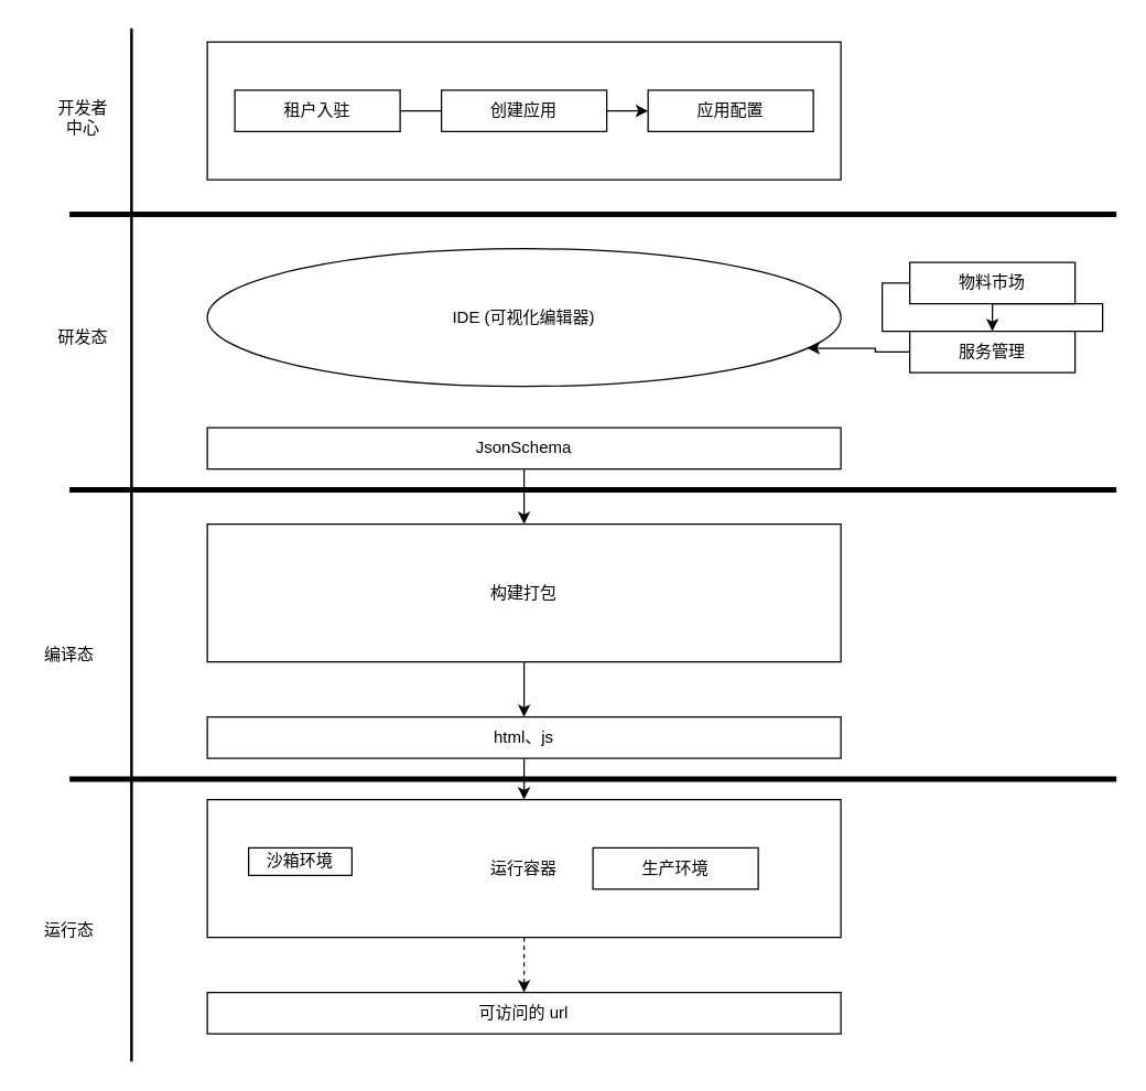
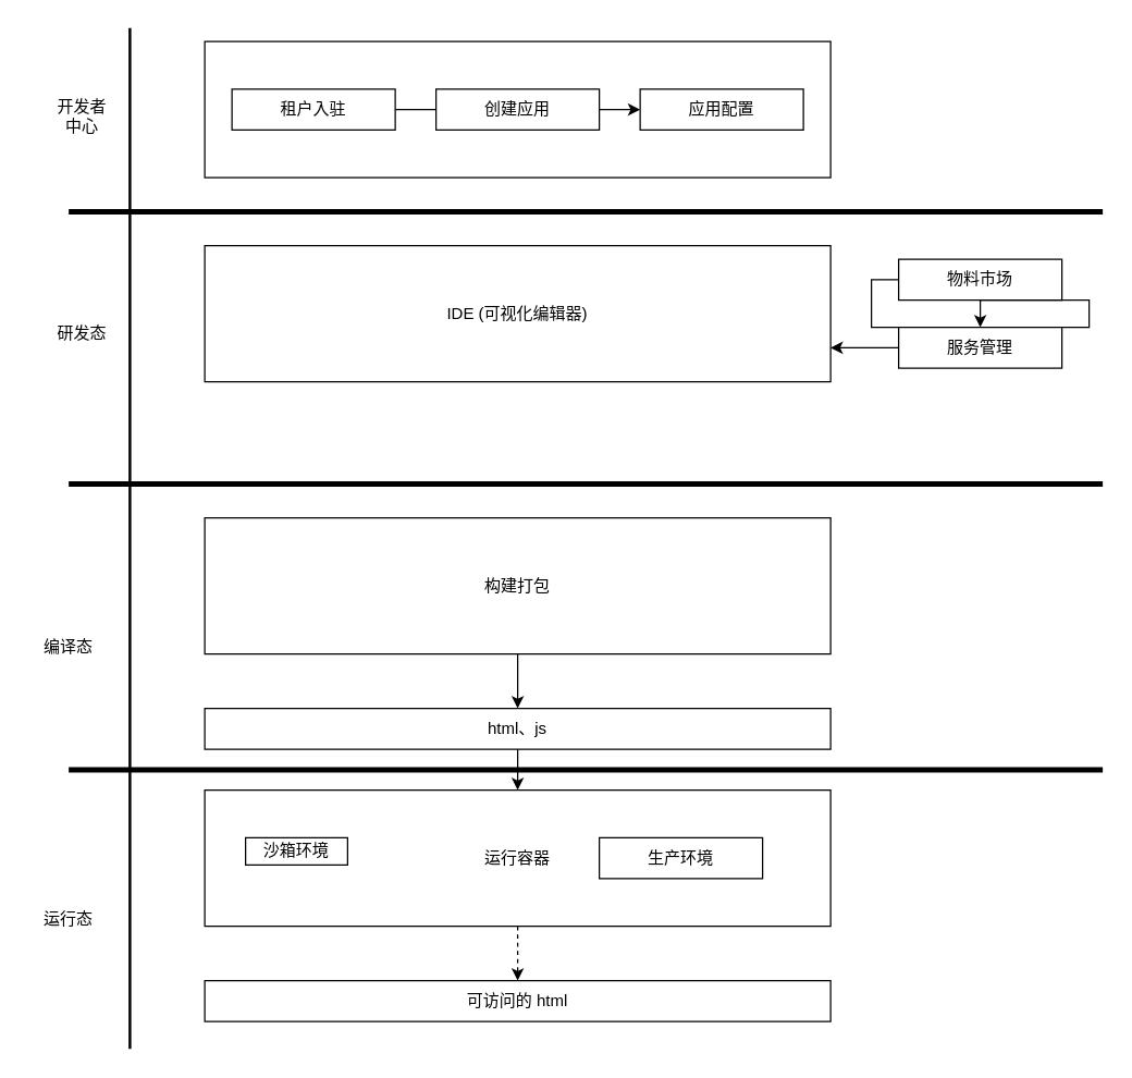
  <mxCell id="0" />
  <mxCell id="1" parent="0" />
  <mxCell id="2" value="" style="line;strokeWidth=2;direction=south;html=1;" vertex="1" parent="1"><mxGeometry x="90" y="20" width="10" height="750" as="geometry" /></mxCell>
  <mxCell id="3" value="" style="line;strokeWidth=4;html=1;perimeter=backbonePerimeter;points=[];outlineConnect=0;" vertex="1" parent="1"><mxGeometry x="50" y="350" width="760" height="10" as="geometry" /></mxCell>
  <mxCell id="4" value="" style="line;strokeWidth=4;html=1;perimeter=backbonePerimeter;points=[];outlineConnect=0;" vertex="1" parent="1"><mxGeometry x="50" y="560" width="760" height="10" as="geometry" /></mxCell>
  <mxCell id="5" value="研发态" style="text;html=1;strokeColor=none;fillColor=none;align=center;verticalAlign=middle;whiteSpace=wrap;rounded=0;" vertex="1" parent="1"><mxGeometry x="30" y="230" width="60" height="30" as="geometry" /></mxCell>
  <mxCell id="6" value="编译态" style="text;html=1;strokeColor=none;fillColor=none;align=center;verticalAlign=middle;whiteSpace=wrap;rounded=0;" vertex="1" parent="1"><mxGeometry x="20" y="460" width="60" height="30" as="geometry" /></mxCell>
  <mxCell id="7" value="运行态" style="text;html=1;strokeColor=none;fillColor=none;align=center;verticalAlign=middle;whiteSpace=wrap;rounded=0;" vertex="1" parent="1"><mxGeometry x="20" y="660" width="60" height="30" as="geometry" /></mxCell>
  <mxCell id="8" style="edgeStyle=orthogonalEdgeStyle;rounded=0;orthogonalLoop=1;jettySize=auto;html=1;exitX=0;exitY=0.5;exitDx=0;exitDy=0;" edge="1" parent="1" source="9" target="11"><mxGeometry relative="1" as="geometry" /></mxCell>
  <mxCell id="9" value="物料市场" style="rounded=0;whiteSpace=wrap;html=1;" vertex="1" parent="1"><mxGeometry x="660" y="190" width="120" height="30" as="geometry" /></mxCell>
  <mxCell id="10" style="edgeStyle=orthogonalEdgeStyle;rounded=0;orthogonalLoop=1;jettySize=auto;html=1;exitX=0;exitY=0.5;exitDx=0;exitDy=0;entryX=1;entryY=0.75;entryDx=0;entryDy=0;" edge="1" parent="1" source="11" target="12"><mxGeometry relative="1" as="geometry" /></mxCell>
  <mxCell id="11" value="服务管理" style="rounded=0;whiteSpace=wrap;html=1;" vertex="1" parent="1"><mxGeometry x="660" y="240" width="120" height="30" as="geometry" /></mxCell>
- <mxCell id="12" value="IDE (可视化编辑器)" style="ellipse;whiteSpace=wrap;html=1;" vertex="1" parent="1"><mxGeometry x="150" y="180" width="460" height="100" as="geometry" /></mxCell>
- <mxCell id="13" style="edgeStyle=orthogonalEdgeStyle;rounded=0;orthogonalLoop=1;jettySize=auto;html=1;exitX=0.5;exitY=1;exitDx=0;exitDy=0;entryX=0.5;entryY=0;entryDx=0;entryDy=0;" edge="1" parent="1" source="14" target="16"><mxGeometry relative="1" as="geometry" /></mxCell>
- <mxCell id="14" value="JsonSchema" style="rounded=0;whiteSpace=wrap;html=1;" vertex="1" parent="1"><mxGeometry x="150" y="310" width="460" height="30" as="geometry" /></mxCell>
+ <mxCell id="12" value="IDE (可视化编辑器)" style="rounded=0;whiteSpace=wrap;html=1;" vertex="1" parent="1"><mxGeometry x="150" y="180" width="460" height="100" as="geometry" /></mxCell>
  <mxCell id="15" style="edgeStyle=orthogonalEdgeStyle;rounded=0;orthogonalLoop=1;jettySize=auto;html=1;exitX=0.5;exitY=1;exitDx=0;exitDy=0;" edge="1" parent="1" source="16" target="18"><mxGeometry relative="1" as="geometry" /></mxCell>
  <mxCell id="16" value="构建打包" style="rounded=0;whiteSpace=wrap;html=1;" vertex="1" parent="1"><mxGeometry x="150" y="380" width="460" height="100" as="geometry" /></mxCell>
  <mxCell id="17" style="edgeStyle=orthogonalEdgeStyle;rounded=0;orthogonalLoop=1;jettySize=auto;html=1;exitX=0.5;exitY=1;exitDx=0;exitDy=0;" edge="1" parent="1" source="18" target="20"><mxGeometry relative="1" as="geometry" /></mxCell>
  <mxCell id="18" value="html、js" style="rounded=0;whiteSpace=wrap;html=1;" vertex="1" parent="1"><mxGeometry x="150" y="520" width="460" height="30" as="geometry" /></mxCell>
  <mxCell id="19" style="edgeStyle=orthogonalEdgeStyle;rounded=0;orthogonalLoop=1;jettySize=auto;html=1;exitX=0.5;exitY=1;exitDx=0;exitDy=0;entryX=0.5;entryY=0;entryDx=0;entryDy=0;dashed=1;" edge="1" parent="1" source="20" target="21"><mxGeometry relative="1" as="geometry" /></mxCell>
  <mxCell id="20" value="运行容器" style="rounded=0;whiteSpace=wrap;html=1;" vertex="1" parent="1"><mxGeometry x="150" y="580" width="460" height="100" as="geometry" /></mxCell>
- <mxCell id="21" value="可访问的 url" style="rounded=0;whiteSpace=wrap;html=1;" vertex="1" parent="1"><mxGeometry x="150" y="720" width="460" height="30" as="geometry" /></mxCell>
+ <mxCell id="21" value="可访问的 html" style="rounded=0;whiteSpace=wrap;html=1;" vertex="1" parent="1"><mxGeometry x="150" y="720" width="460" height="30" as="geometry" /></mxCell>
  <mxCell id="22" value="" style="line;strokeWidth=4;html=1;perimeter=backbonePerimeter;points=[];outlineConnect=0;" vertex="1" parent="1"><mxGeometry x="50" y="150" width="760" height="10" as="geometry" /></mxCell>
  <mxCell id="23" value="" style="rounded=0;whiteSpace=wrap;html=1;" vertex="1" parent="1"><mxGeometry x="150" y="30" width="460" height="100" as="geometry" /></mxCell>
  <mxCell id="24" value="开发者&lt;br&gt;中心" style="text;html=1;strokeColor=none;fillColor=none;align=center;verticalAlign=middle;whiteSpace=wrap;rounded=0;" vertex="1" parent="1"><mxGeometry x="30" y="70" width="60" height="30" as="geometry" /></mxCell>
  <mxCell id="25" style="edgeStyle=orthogonalEdgeStyle;rounded=0;orthogonalLoop=1;jettySize=auto;html=1;exitX=1;exitY=0.5;exitDx=0;exitDy=0;entryX=0;entryY=0.5;entryDx=0;entryDy=0;endArrow=none;" edge="1" parent="1" source="26" target="28"><mxGeometry relative="1" as="geometry" /></mxCell>
  <mxCell id="26" value="租户入驻" style="rounded=0;whiteSpace=wrap;html=1;" vertex="1" parent="1"><mxGeometry x="170" y="65" width="120" height="30" as="geometry" /></mxCell>
  <mxCell id="27" style="edgeStyle=orthogonalEdgeStyle;rounded=0;orthogonalLoop=1;jettySize=auto;html=1;exitX=1;exitY=0.5;exitDx=0;exitDy=0;entryX=0;entryY=0.5;entryDx=0;entryDy=0;" edge="1" parent="1" source="28" target="29"><mxGeometry relative="1" as="geometry" /></mxCell>
  <mxCell id="28" value="创建应用" style="rounded=0;whiteSpace=wrap;html=1;" vertex="1" parent="1"><mxGeometry x="320" y="65" width="120" height="30" as="geometry" /></mxCell>
  <mxCell id="29" value="应用配置" style="rounded=0;whiteSpace=wrap;html=1;" vertex="1" parent="1"><mxGeometry x="470" y="65" width="120" height="30" as="geometry" /></mxCell>
  <mxCell id="30" value="沙箱环境" style="rounded=0;whiteSpace=wrap;html=1;" vertex="1" parent="1"><mxGeometry x="180" y="615" width="75" height="20" as="geometry" /></mxCell>
- <mxCell id="31" value="生产环境" style="rounded=0;whiteSpace=wrap;html=1;" vertex="1" parent="1"><mxGeometry x="430" y="615" width="120" height="30" as="geometry" /></mxCell>
+ <mxCell id="31" value="生产环境" style="rounded=0;whiteSpace=wrap;html=1;" vertex="1" parent="1"><mxGeometry x="440" y="615" width="120" height="30" as="geometry" /></mxCell>
